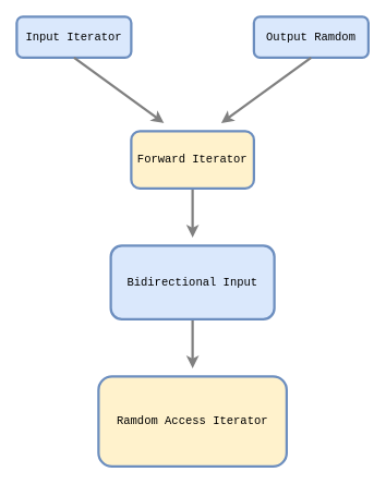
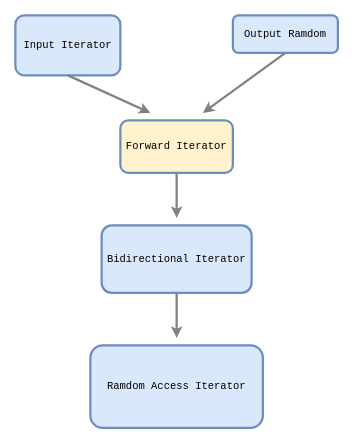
  <mxCell id="0" />
  <mxCell id="1" parent="0" />
- <mxCell id="2" value="&lt;font face=&quot;Courier New&quot; style=&quot;font-size: 14px&quot;&gt;Input Iterator&lt;/font&gt;" style="rounded=1;whiteSpace=wrap;html=1;strokeWidth=3;fillColor=#dae8fc;strokeColor=#6c8ebf;" vertex="1" parent="1"><mxGeometry x="20" y="20" width="140" height="50" as="geometry" /></mxCell>
+ <mxCell id="2" value="&lt;font face=&quot;Courier New&quot; style=&quot;font-size: 14px&quot;&gt;Input Iterator&lt;/font&gt;" style="rounded=1;whiteSpace=wrap;html=1;strokeWidth=3;fillColor=#dae8fc;strokeColor=#6c8ebf;" vertex="1" parent="1"><mxGeometry x="20" y="20" width="140" height="80" as="geometry" /></mxCell>
  <mxCell id="3" value="&lt;font face=&quot;Courier New&quot; style=&quot;font-size: 14px&quot;&gt;Output Ramdom&lt;/font&gt;" style="rounded=1;whiteSpace=wrap;html=1;strokeWidth=3;fillColor=#dae8fc;strokeColor=#6c8ebf;" vertex="1" parent="1"><mxGeometry x="310" y="20" width="140" height="50" as="geometry" /></mxCell>
  <mxCell id="4" style="edgeStyle=orthogonalEdgeStyle;rounded=0;orthogonalLoop=1;jettySize=auto;html=1;exitX=0.5;exitY=1;exitDx=0;exitDy=0;strokeColor=#808080;strokeWidth=3;" edge="1" parent="1" source="5"><mxGeometry relative="1" as="geometry"><mxPoint x="235" y="290" as="targetPoint" /></mxGeometry></mxCell>
  <mxCell id="5" value="&lt;font face=&quot;Courier New&quot; style=&quot;font-size: 14px&quot;&gt;Forward Iterator&lt;/font&gt;" style="rounded=1;whiteSpace=wrap;html=1;strokeWidth=3;fillColor=#fff2cc;strokeColor=#6c8ebf;" vertex="1" parent="1"><mxGeometry x="160" y="160" width="150" height="70" as="geometry" /></mxCell>
  <mxCell id="6" style="edgeStyle=orthogonalEdgeStyle;rounded=0;orthogonalLoop=1;jettySize=auto;html=1;exitX=0.5;exitY=1;exitDx=0;exitDy=0;strokeColor=#808080;strokeWidth=3;" edge="1" parent="1" source="7"><mxGeometry relative="1" as="geometry"><mxPoint x="235" y="450" as="targetPoint" /></mxGeometry></mxCell>
- <mxCell id="7" value="&lt;font face=&quot;Courier New&quot; style=&quot;font-size: 14px&quot;&gt;Bidirectional Input&lt;/font&gt;" style="rounded=1;whiteSpace=wrap;html=1;strokeWidth=3;fillColor=#dae8fc;strokeColor=#6c8ebf;" vertex="1" parent="1"><mxGeometry x="135" y="300" width="200" height="90" as="geometry" /></mxCell>
- <mxCell id="8" value="&lt;font face=&quot;Courier New&quot; style=&quot;font-size: 14px&quot;&gt;Ramdom Access Iterator&lt;/font&gt;" style="rounded=1;whiteSpace=wrap;html=1;strokeWidth=3;fillColor=#fff2cc;strokeColor=#6c8ebf;" vertex="1" parent="1"><mxGeometry x="120" y="460" width="230" height="110" as="geometry" /></mxCell>
+ <mxCell id="7" value="&lt;font face=&quot;Courier New&quot; style=&quot;font-size: 14px&quot;&gt;Bidirectional Iterator&lt;/font&gt;" style="rounded=1;whiteSpace=wrap;html=1;strokeWidth=3;fillColor=#dae8fc;strokeColor=#6c8ebf;" vertex="1" parent="1"><mxGeometry x="135" y="300" width="200" height="90" as="geometry" /></mxCell>
+ <mxCell id="8" value="&lt;font face=&quot;Courier New&quot; style=&quot;font-size: 14px&quot;&gt;Ramdom Access Iterator&lt;/font&gt;" style="rounded=1;whiteSpace=wrap;html=1;strokeWidth=3;fillColor=#dae8fc;strokeColor=#6c8ebf;" vertex="1" parent="1"><mxGeometry x="120" y="460" width="230" height="110" as="geometry" /></mxCell>
  <mxCell id="9" value="" style="endArrow=classic;html=1;strokeColor=#808080;strokeWidth=3;exitX=0.5;exitY=1;exitDx=0;exitDy=0;" edge="1" parent="1" source="2"><mxGeometry width="50" height="50" relative="1" as="geometry"><mxPoint x="60" y="170" as="sourcePoint" /><mxPoint x="200" y="150" as="targetPoint" /></mxGeometry></mxCell>
  <mxCell id="10" value="" style="endArrow=classic;html=1;strokeColor=#808080;strokeWidth=3;exitX=0.5;exitY=1;exitDx=0;exitDy=0;" edge="1" parent="1" source="3"><mxGeometry width="50" height="50" relative="1" as="geometry"><mxPoint x="90" y="130" as="sourcePoint" /><mxPoint x="270" y="150" as="targetPoint" /></mxGeometry></mxCell>
